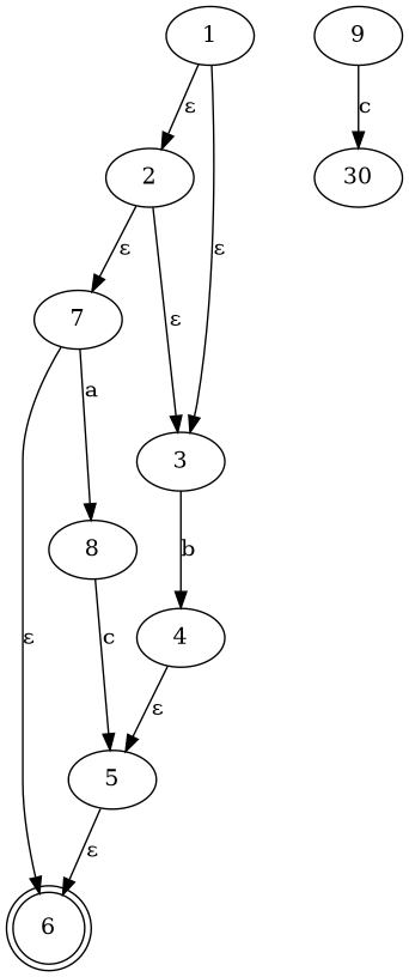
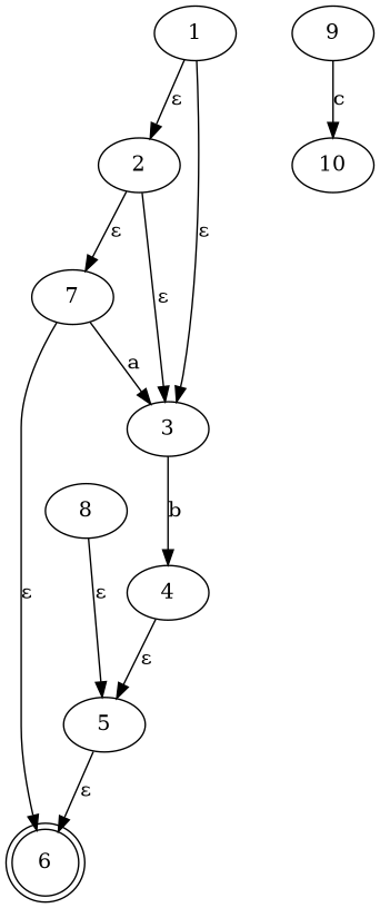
  digraph {
    rankdir=TB
    n1 [label=1]
    n2 [label=2]
    n3 [label=3]
    n4 [label=7]
    n5 [label=9]
-   n6 [label=30]
+   n6 [label=10]
    n7 [label=4]
    n8 [label=8]
    n9 [label=6 shape=doublecircle]
    n10 [label=5]
    n1 -> n2 [label="ε"]
    n1 -> n3 [label="ε"]
    n2 -> n3 [label="ε"]
    n2 -> n4 [label="ε"]
    n3 -> n7 [label=b]
-   n4 -> n8 [label=a]
+   n4 -> n3 [label=a]
    n4 -> n9 [label="ε"]
    n5 -> n6 [label=c]
    n7 -> n10 [label="ε"]
-   n8 -> n10 [label=c]
+   n8 -> n10 [label="ε"]
    n10 -> n9 [label="ε"]
  }
